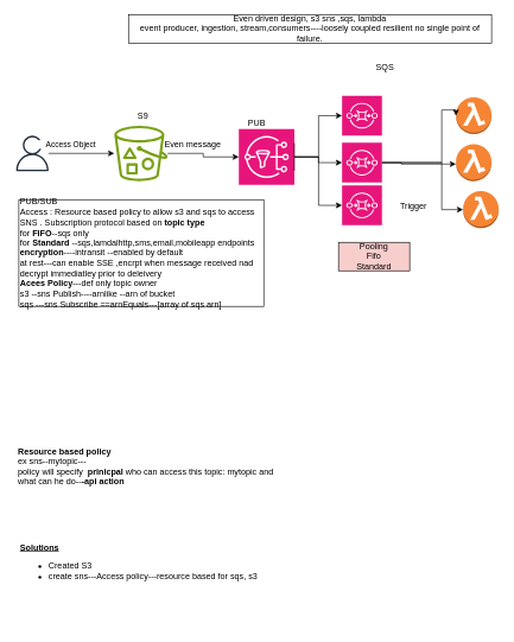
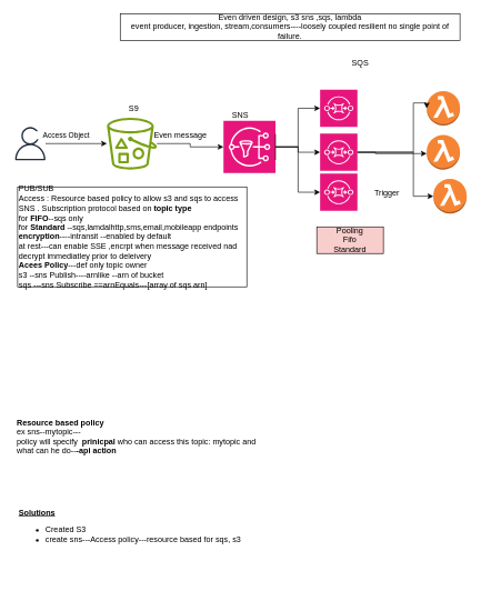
  <mxCell id="0" />
  <mxCell id="1" parent="0" />
  <mxCell id="2" value="PUB/SUB&lt;div&gt;Access : Resource based policy to allow s3 and sqs to access SNS . Subscription protocol based on &lt;b&gt;topic type&lt;/b&gt;&lt;/div&gt;&lt;div&gt;for &lt;b&gt;FIFO&lt;/b&gt;--sqs only&lt;/div&gt;&lt;div&gt;for &lt;b&gt;Standard &lt;/b&gt;--sqs,lamdalhttp,sms,email,mobileapp endpoints&lt;/div&gt;&lt;div&gt;&lt;b&gt;encryption&lt;/b&gt;----intransit --enabled by default&amp;nbsp;&lt;/div&gt;&lt;div&gt;at rest---can enable SSE ,encrpt when message received nad decrypt immediatley prior to deleivery&lt;/div&gt;&lt;div&gt;&lt;b&gt;Acees Policy&lt;/b&gt;---def only topic owner&lt;/div&gt;&lt;div&gt;s3 --sns Publish----arnlike --arn of bucket&lt;/div&gt;&lt;div&gt;sqs ---sns Subscribe ==arnEquals---[array of sqs arn]&amp;nbsp;&lt;/div&gt;" style="rounded=0;whiteSpace=wrap;html=1;align=left;" vertex="1" parent="1"><mxGeometry x="26" y="280" width="344" height="150" as="geometry" /></mxCell>
  <mxCell id="3" value="Pooling&lt;div&gt;Fifo&lt;/div&gt;&lt;div&gt;Standard&lt;/div&gt;" style="rounded=0;whiteSpace=wrap;html=1;fillColor=#f8cecc;" vertex="1" parent="1"><mxGeometry x="475" y="340" width="100" height="40" as="geometry" /></mxCell>
  <mxCell id="4" value="Even driven design, s3 sns ,sqs, lambda&lt;div&gt;event producer, ingestion, stream,consumers----loosely coupled resilient no single point of failure.&lt;/div&gt;" style="rounded=0;whiteSpace=wrap;html=1;" vertex="1" parent="1"><mxGeometry x="180" y="20" width="510" height="40" as="geometry" /></mxCell>
  <mxCell id="5" value="" style="edgeStyle=orthogonalEdgeStyle;rounded=0;orthogonalLoop=1;jettySize=auto;html=1;" edge="1" parent="1" source="6" target="8"><mxGeometry relative="1" as="geometry" /></mxCell>
  <mxCell id="6" value="" style="sketch=0;outlineConnect=0;fontColor=#232F3E;gradientColor=none;fillColor=#232F3D;strokeColor=none;dashed=0;verticalLabelPosition=bottom;verticalAlign=top;align=center;html=1;fontSize=12;fontStyle=0;aspect=fixed;pointerEvents=1;shape=mxgraph.aws4.user;" vertex="1" parent="1"><mxGeometry x="20" y="190" width="50" height="50" as="geometry" /></mxCell>
  <mxCell id="7" value="" style="edgeStyle=orthogonalEdgeStyle;rounded=0;orthogonalLoop=1;jettySize=auto;html=1;" edge="1" parent="1" source="8" target="11"><mxGeometry relative="1" as="geometry" /></mxCell>
  <mxCell id="8" value="" style="sketch=0;outlineConnect=0;fontColor=#232F3E;gradientColor=none;fillColor=#7AA116;strokeColor=none;dashed=0;verticalLabelPosition=bottom;verticalAlign=top;align=center;html=1;fontSize=12;fontStyle=0;aspect=fixed;pointerEvents=1;shape=mxgraph.aws4.bucket_with_objects;" vertex="1" parent="1"><mxGeometry x="160" y="176" width="75" height="78" as="geometry" /></mxCell>
  <mxCell id="9" value="&lt;span style=&quot;font-size: 11px; background-color: rgb(255, 255, 255);&quot;&gt;&amp;nbsp; &amp;nbsp; &amp;nbsp; Access Object&lt;/span&gt;" style="text;html=1;align=center;verticalAlign=middle;resizable=0;points=[];autosize=1;strokeColor=none;fillColor=none;" vertex="1" parent="1"><mxGeometry x="35" y="188" width="110" height="30" as="geometry" /></mxCell>
  <mxCell id="10" value="" style="edgeStyle=orthogonalEdgeStyle;rounded=0;orthogonalLoop=1;jettySize=auto;html=1;" edge="1" parent="1" source="11" target="18"><mxGeometry relative="1" as="geometry"><Array as="points"><mxPoint x="447" y="220" /><mxPoint x="447" y="228" /></Array></mxGeometry></mxCell>
  <mxCell id="11" value="" style="sketch=0;points=[[0,0,0],[0.25,0,0],[0.5,0,0],[0.75,0,0],[1,0,0],[0,1,0],[0.25,1,0],[0.5,1,0],[0.75,1,0],[1,1,0],[0,0.25,0],[0,0.5,0],[0,0.75,0],[1,0.25,0],[1,0.5,0],[1,0.75,0]];outlineConnect=0;fontColor=#232F3E;fillColor=#E7157B;strokeColor=#ffffff;dashed=0;verticalLabelPosition=bottom;verticalAlign=top;align=center;html=1;fontSize=12;fontStyle=0;aspect=fixed;shape=mxgraph.aws4.resourceIcon;resIcon=mxgraph.aws4.sns;" vertex="1" parent="1"><mxGeometry x="335" y="181" width="78" height="78" as="geometry" /></mxCell>
  <mxCell id="12" value="Even message" style="text;html=1;align=center;verticalAlign=middle;resizable=0;points=[];autosize=1;strokeColor=none;fillColor=none;" vertex="1" parent="1"><mxGeometry x="215" y="188" width="110" height="30" as="geometry" /></mxCell>
  <mxCell id="13" value="" style="sketch=0;points=[[0,0,0],[0.25,0,0],[0.5,0,0],[0.75,0,0],[1,0,0],[0,1,0],[0.25,1,0],[0.5,1,0],[0.75,1,0],[1,1,0],[0,0.25,0],[0,0.5,0],[0,0.75,0],[1,0.25,0],[1,0.5,0],[1,0.75,0]];outlineConnect=0;fontColor=#232F3E;fillColor=#E7157B;strokeColor=#ffffff;dashed=0;verticalLabelPosition=bottom;verticalAlign=top;align=center;html=1;fontSize=12;fontStyle=0;aspect=fixed;shape=mxgraph.aws4.resourceIcon;resIcon=mxgraph.aws4.sqs;" vertex="1" parent="1"><mxGeometry x="480" y="134" width="56" height="56" as="geometry" /></mxCell>
  <mxCell id="14" value="SQS" style="text;html=1;align=center;verticalAlign=middle;resizable=0;points=[];autosize=1;strokeColor=none;fillColor=none;" vertex="1" parent="1"><mxGeometry x="515" y="80" width="50" height="30" as="geometry" /></mxCell>
- <mxCell id="15" value="PUB" style="text;html=1;align=center;verticalAlign=middle;resizable=0;points=[];autosize=1;strokeColor=none;fillColor=none;" vertex="1" parent="1"><mxGeometry x="335" y="158" width="50" height="30" as="geometry" /></mxCell>
+ <mxCell id="15" value="SNS" style="text;html=1;align=center;verticalAlign=middle;resizable=0;points=[];autosize=1;strokeColor=none;fillColor=none;" vertex="1" parent="1"><mxGeometry x="335" y="158" width="50" height="30" as="geometry" /></mxCell>
  <mxCell id="16" value="S9" style="text;html=1;align=center;verticalAlign=middle;resizable=0;points=[];autosize=1;strokeColor=none;fillColor=none;" vertex="1" parent="1"><mxGeometry x="180" y="148" width="40" height="30" as="geometry" /></mxCell>
  <mxCell id="17" style="edgeStyle=orthogonalEdgeStyle;rounded=0;orthogonalLoop=1;jettySize=auto;html=1;exitX=1;exitY=0.5;exitDx=0;exitDy=0;exitPerimeter=0;" edge="1" parent="1" source="18" target="23"><mxGeometry relative="1" as="geometry"><Array as="points"><mxPoint x="563" y="228" /><mxPoint x="563" y="230" /></Array></mxGeometry></mxCell>
  <mxCell id="18" value="" style="sketch=0;points=[[0,0,0],[0.25,0,0],[0.5,0,0],[0.75,0,0],[1,0,0],[0,1,0],[0.25,1,0],[0.5,1,0],[0.75,1,0],[1,1,0],[0,0.25,0],[0,0.5,0],[0,0.75,0],[1,0.25,0],[1,0.5,0],[1,0.75,0]];outlineConnect=0;fontColor=#232F3E;fillColor=#E7157B;strokeColor=#ffffff;dashed=0;verticalLabelPosition=bottom;verticalAlign=top;align=center;html=1;fontSize=12;fontStyle=0;aspect=fixed;shape=mxgraph.aws4.resourceIcon;resIcon=mxgraph.aws4.sqs;" vertex="1" parent="1"><mxGeometry x="480" y="200" width="56" height="56" as="geometry" /></mxCell>
  <mxCell id="19" value="" style="sketch=0;points=[[0,0,0],[0.25,0,0],[0.5,0,0],[0.75,0,0],[1,0,0],[0,1,0],[0.25,1,0],[0.5,1,0],[0.75,1,0],[1,1,0],[0,0.25,0],[0,0.5,0],[0,0.75,0],[1,0.25,0],[1,0.5,0],[1,0.75,0]];outlineConnect=0;fontColor=#232F3E;fillColor=#E7157B;strokeColor=#ffffff;dashed=0;verticalLabelPosition=bottom;verticalAlign=top;align=center;html=1;fontSize=12;fontStyle=0;aspect=fixed;shape=mxgraph.aws4.resourceIcon;resIcon=mxgraph.aws4.sqs;" vertex="1" parent="1"><mxGeometry x="480" y="260" width="56" height="56" as="geometry" /></mxCell>
  <mxCell id="20" style="edgeStyle=orthogonalEdgeStyle;rounded=0;orthogonalLoop=1;jettySize=auto;html=1;exitX=1;exitY=0.25;exitDx=0;exitDy=0;exitPerimeter=0;entryX=0;entryY=0.5;entryDx=0;entryDy=0;entryPerimeter=0;" edge="1" parent="1" source="11" target="13"><mxGeometry relative="1" as="geometry"><Array as="points"><mxPoint x="413" y="220" /><mxPoint x="447" y="220" /><mxPoint x="447" y="162" /></Array></mxGeometry></mxCell>
  <mxCell id="21" style="edgeStyle=orthogonalEdgeStyle;rounded=0;orthogonalLoop=1;jettySize=auto;html=1;exitX=1;exitY=0.75;exitDx=0;exitDy=0;exitPerimeter=0;entryX=0;entryY=0.5;entryDx=0;entryDy=0;entryPerimeter=0;" edge="1" parent="1" source="11" target="19"><mxGeometry relative="1" as="geometry"><Array as="points"><mxPoint x="413" y="220" /><mxPoint x="447" y="220" /><mxPoint x="447" y="288" /></Array></mxGeometry></mxCell>
  <mxCell id="22" value="" style="outlineConnect=0;dashed=0;verticalLabelPosition=bottom;verticalAlign=top;align=center;html=1;shape=mxgraph.aws3.lambda_function;fillColor=#F58534;gradientColor=none;" vertex="1" parent="1"><mxGeometry x="640" y="136" width="50" height="52" as="geometry" /></mxCell>
  <mxCell id="23" value="" style="outlineConnect=0;dashed=0;verticalLabelPosition=bottom;verticalAlign=top;align=center;html=1;shape=mxgraph.aws3.lambda_function;fillColor=#F58534;gradientColor=none;" vertex="1" parent="1"><mxGeometry x="640" y="202" width="50" height="52" as="geometry" /></mxCell>
  <mxCell id="24" value="" style="outlineConnect=0;dashed=0;verticalLabelPosition=bottom;verticalAlign=top;align=center;html=1;shape=mxgraph.aws3.lambda_function;fillColor=#F58534;gradientColor=none;" vertex="1" parent="1"><mxGeometry x="650" y="268" width="50" height="52" as="geometry" /></mxCell>
  <mxCell id="25" style="edgeStyle=orthogonalEdgeStyle;rounded=0;orthogonalLoop=1;jettySize=auto;html=1;exitX=1;exitY=0.5;exitDx=0;exitDy=0;exitPerimeter=0;entryX=0;entryY=0.5;entryDx=0;entryDy=0;entryPerimeter=0;" edge="1" parent="1" source="18" target="22"><mxGeometry relative="1" as="geometry"><Array as="points"><mxPoint x="620" y="228" /><mxPoint x="620" y="154" /><mxPoint x="640" y="154" /></Array></mxGeometry></mxCell>
  <mxCell id="26" style="edgeStyle=orthogonalEdgeStyle;rounded=0;orthogonalLoop=1;jettySize=auto;html=1;exitX=1;exitY=0.5;exitDx=0;exitDy=0;exitPerimeter=0;entryX=0;entryY=0.5;entryDx=0;entryDy=0;entryPerimeter=0;" edge="1" parent="1" source="18" target="24"><mxGeometry relative="1" as="geometry"><Array as="points"><mxPoint x="620" y="228" /><mxPoint x="620" y="294" /></Array></mxGeometry></mxCell>
  <mxCell id="27" value="Trigger" style="text;html=1;align=center;verticalAlign=middle;resizable=0;points=[];autosize=1;strokeColor=none;fillColor=none;" vertex="1" parent="1"><mxGeometry x="550" y="275" width="60" height="30" as="geometry" /></mxCell>
  <mxCell id="28" value="&lt;b&gt;&lt;u&gt;Solutions&lt;/u&gt;&lt;/b&gt;&lt;div&gt;&lt;ul&gt;&lt;li&gt;Created S3&lt;/li&gt;&lt;li&gt;create sns---Access policy---resource based for sqs, s3&lt;/li&gt;&lt;/ul&gt;&lt;/div&gt;" style="text;html=1;align=left;verticalAlign=middle;whiteSpace=wrap;rounded=0;" vertex="1" parent="1"><mxGeometry x="26" y="710" width="377" height="170" as="geometry" /></mxCell>
  <mxCell id="29" value="&lt;b&gt;Resource based policy&lt;/b&gt;&amp;nbsp;&lt;div&gt;ex sns--mytopic---&lt;/div&gt;&lt;div&gt;policy will specify&amp;nbsp; &lt;b&gt;prinicpal &lt;/b&gt;who can access this topic: mytopic and&amp;nbsp;&lt;/div&gt;&lt;div&gt;what can he do--&lt;b&gt;-api action&amp;nbsp;&lt;/b&gt;&lt;/div&gt;" style="text;html=1;align=left;verticalAlign=middle;resizable=0;points=[];autosize=1;strokeColor=none;fillColor=none;" vertex="1" parent="1"><mxGeometry x="23" y="620" width="390" height="70" as="geometry" /></mxCell>
